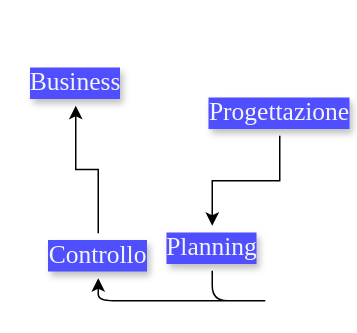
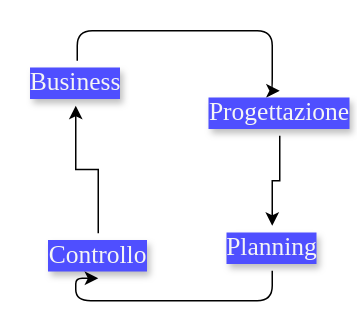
  <mxCell id="0" />
  <mxCell id="1" parent="0" />
+ <mxCell id="2" style="edgeStyle=orthogonalEdgeStyle;rounded=1;orthogonalLoop=1;jettySize=auto;html=1;entryX=0.5;entryY=0;entryDx=0;entryDy=0;curved=0;" edge="1" parent="1" source="3" target="5"><mxGeometry relative="1" as="geometry"><Array as="points"><mxPoint x="51" y="20" /><mxPoint x="181" y="20" /></Array></mxGeometry></mxCell>
  <mxCell id="3" value="Business" style="text;html=1;align=center;verticalAlign=middle;whiteSpace=wrap;rounded=0;fontFamily=Times New Roman;fontSize=17;labelBorderColor=none;textShadow=1;labelBackgroundColor=#4F4FFF;fontColor=#F5F5F5;" parent="1" vertex="1"><mxGeometry x="20" y="40" width="60" height="30" as="geometry" /></mxCell>
  <mxCell id="4" style="edgeStyle=orthogonalEdgeStyle;rounded=0;orthogonalLoop=1;jettySize=auto;html=1;" edge="1" parent="1" source="5" target="9"><mxGeometry relative="1" as="geometry" /></mxCell>
  <mxCell id="5" value="Progettazione" style="text;html=1;align=center;verticalAlign=middle;whiteSpace=wrap;rounded=0;fontFamily=Times New Roman;fontSize=17;labelBorderColor=none;textShadow=1;labelBackgroundColor=#4F4FFF;fontColor=#F5F5F5;" parent="1" vertex="1"><mxGeometry x="156" y="60" width="60" height="30" as="geometry" /></mxCell>
  <mxCell id="6" style="edgeStyle=orthogonalEdgeStyle;rounded=0;orthogonalLoop=1;jettySize=auto;html=1;entryX=0.5;entryY=1;entryDx=0;entryDy=0;" edge="1" parent="1" source="7" target="3"><mxGeometry relative="1" as="geometry" /></mxCell>
  <mxCell id="7" value="Controllo" style="text;html=1;align=center;verticalAlign=middle;whiteSpace=wrap;rounded=0;fontFamily=Times New Roman;fontSize=17;labelBorderColor=none;textShadow=1;labelBackgroundColor=#4F4FFF;fontColor=#F5F5F5;" parent="1" vertex="1"><mxGeometry x="35" y="155" width="60" height="30" as="geometry" /></mxCell>
  <mxCell id="8" style="edgeStyle=orthogonalEdgeStyle;rounded=1;orthogonalLoop=1;jettySize=auto;html=1;entryX=0.5;entryY=1;entryDx=0;entryDy=0;curved=0;" edge="1" parent="1" source="9" target="7"><mxGeometry relative="1" as="geometry"><Array as="points"><mxPoint x="181" y="200" /><mxPoint x="50" y="200" /></Array></mxGeometry></mxCell>
- <mxCell id="9" value="Planning" style="text;html=1;align=center;verticalAlign=middle;whiteSpace=wrap;rounded=0;fontFamily=Times New Roman;fontSize=17;labelBorderColor=none;textShadow=1;labelBackgroundColor=#4F4FFF;fontColor=#F5F5F5;" parent="1" vertex="1"><mxGeometry x="111" y="150" width="60" height="30" as="geometry" /></mxCell>
+ <mxCell id="9" value="Planning" style="text;html=1;align=center;verticalAlign=middle;whiteSpace=wrap;rounded=0;fontFamily=Times New Roman;fontSize=17;labelBorderColor=none;textShadow=1;labelBackgroundColor=#4F4FFF;fontColor=#F5F5F5;" parent="1" vertex="1"><mxGeometry x="151" y="150" width="60" height="30" as="geometry" /></mxCell>
